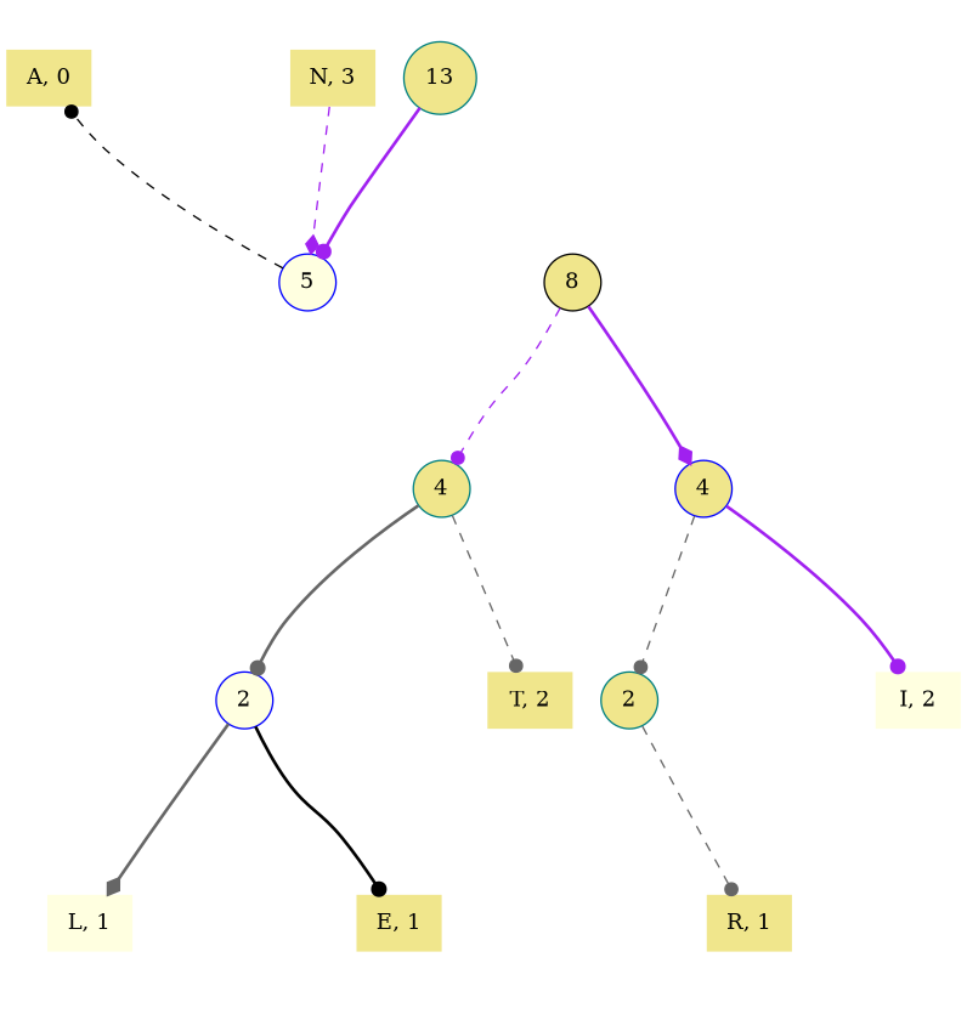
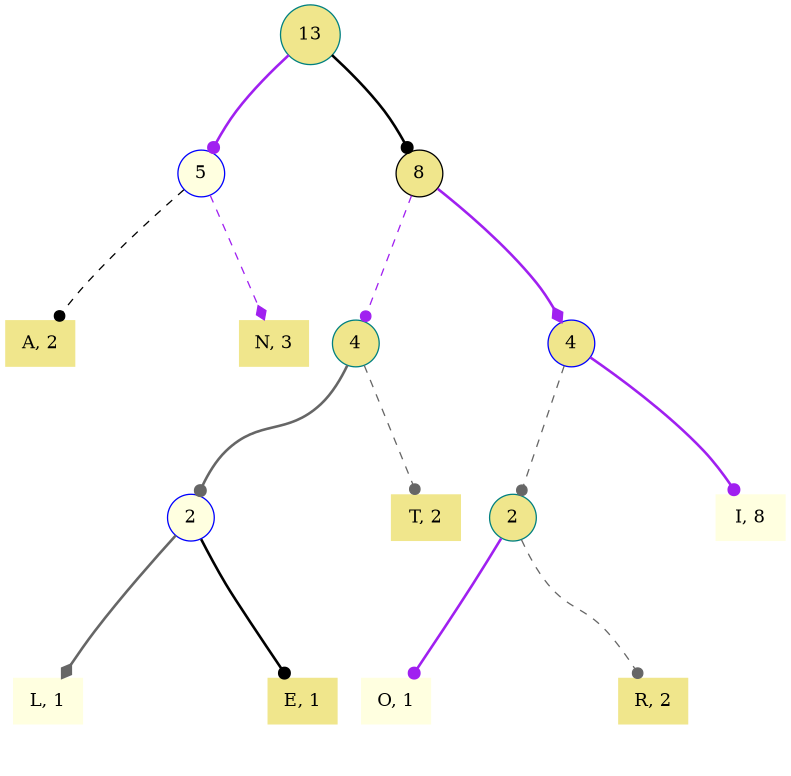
  digraph {
    node [fillcolor=khaki fontcolor=black shape=circle style=filled]
    edge [style=invis]
-   n1 [color=teal label="A, 0" shape=plaintext]
+   n1 [color=teal label="A, 2" shape=plaintext]
    nilalm5 [style=invis fillcolor="" fontcolor=""]
    n3 [color=blue label="N, 3" shape=plaintext]
    n4 [color=black fillcolor=lightyellow label="L, 1" shape=plaintext]
    nilarllm2 [style=invis fillcolor="" fontcolor=""]
    n6 [color=teal label="E, 1" shape=plaintext]
    n7 [color=blue fillcolor=lightyellow label=2]
    nilarlm4 [style=invis fillcolor="" fontcolor=""]
    n9 [color=teal label="T, 2" shape=plaintext]
+   n10 [color=teal fillcolor=lightyellow label="O, 1" shape=plaintext]
    nilarrlm2 [style=invis fillcolor="" fontcolor=""]
-   n12 [color=black label="R, 1" shape=plaintext]
+   n12 [color=black label="R, 2" shape=plaintext]
    n13 [color=teal label=2]
    nilarrm4 [style=invis fillcolor="" fontcolor=""]
-   n15 [color=black fillcolor=lightyellow label="I, 2" shape=plaintext]
+   n15 [color=black fillcolor=lightyellow label="I, 8" shape=plaintext]
    n16 [color=teal label=4]
    nilarm8 [style=invis fillcolor="" fontcolor=""]
    n18 [color=blue label=4]
    n19 [color=blue fillcolor=lightyellow label=5]
    nilam13 [style=invis fillcolor="" fontcolor=""]
    n21 [color=black label=8]
    n22 [color=teal label=13]
    subgraph sub_1 {
      rank=same
      n1
      nilalm5
      n3
    }
    subgraph sub_2 {
      rank=same
      n4
      nilarllm2
      n6
    }
    subgraph sub_3 {
      rank=same
      n7
      nilarlm4
      n9
    }
    subgraph sub_4 {
      rank=same
+     n10
      nilarrlm2
      n12
    }
    subgraph sub_5 {
      rank=same
      n13
      nilarrm4
      n15
    }
    subgraph sub_6 {
      rank=same
      n16
      nilarm8
      n18
    }
    subgraph sub_7 {
      rank=same
      n19
      nilam13
      n21
    }
    n1 -> nilalm5
    nilalm5 -> n3
    n4 -> nilarllm2
    nilarllm2 -> n6
    n7 -> n4 [arrowhead=diamond color=gray40 style=bold]
    n7 -> nilarllm2
    n7 -> n6 [arrowhead=dot color=black style=bold]
    n7 -> nilarlm4
    nilarlm4 -> n9
+   n10 -> nilarrlm2
    nilarrlm2 -> n12
+   n13 -> n10 [arrowhead=dot color=purple style=bold]
    n13 -> nilarrlm2
    n13 -> n12 [arrowhead=dot color=gray40 style=dashed]
    n13 -> nilarrm4
    nilarrm4 -> n15
    n16 -> n7 [arrowhead=dot color=gray40 style=bold]
    n16 -> nilarlm4
    n16 -> n9 [arrowhead=dot color=gray40 style=dashed]
    n16 -> nilarm8
    nilarm8 -> n18
    n18 -> n13 [arrowhead=dot color=gray40 style=dashed]
    n18 -> nilarrm4
    n18 -> n15 [arrowhead=dot color=purple style=bold]
    n19 -> n1 [arrowhead=dot color=black style=dashed]
    n19 -> nilalm5
-   n3 -> n19 [arrowhead=diamond color=purple style=dashed]
+   n19 -> n3 [arrowhead=diamond color=purple style=dashed]
    n19 -> nilam13
    nilam13 -> n21
    n21 -> n16 [arrowhead=dot color=purple style=dashed]
    n21 -> nilarm8
    n21 -> n18 [arrowhead=diamond color=purple style=bold]
    n22 -> n19 [arrowhead=dot color=purple style=bold]
    n22 -> nilam13
+   n22 -> n21 [arrowhead=dot color=black style=bold]
  }
